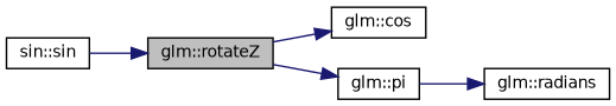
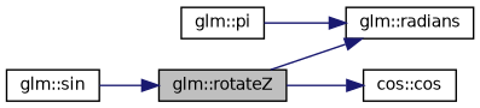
  digraph {
    rankdir=LR
    node [color=black fillcolor=white fontname=Helvetica fontsize=10 shape=record style=filled]
    edge [color=midnightblue fontname=Helvetica fontsize=10 labelfontname=Helvetica labelfontsize=10 style=solid]
    n1 [fillcolor=grey75 fontcolor=black height=0.2 label="glm::rotateZ" width=0.4]
-   n2 [height=0.2 label="glm::cos" width=0.4]
+   n2 [height=0.2 label="cos::cos" width=0.4]
    n3 [height=0.2 label="glm::radians" width=0.4]
-   n4 [height=0.2 label="sin::sin" width=0.4]
+   n4 [height=0.2 label="glm::sin" width=0.4]
    n5 [height=0.2 label="glm::pi" width=0.4]
    n1 -> n2
-   n1 -> n5
+   n1 -> n3
    n4 -> n1
    n5 -> n3
  }
